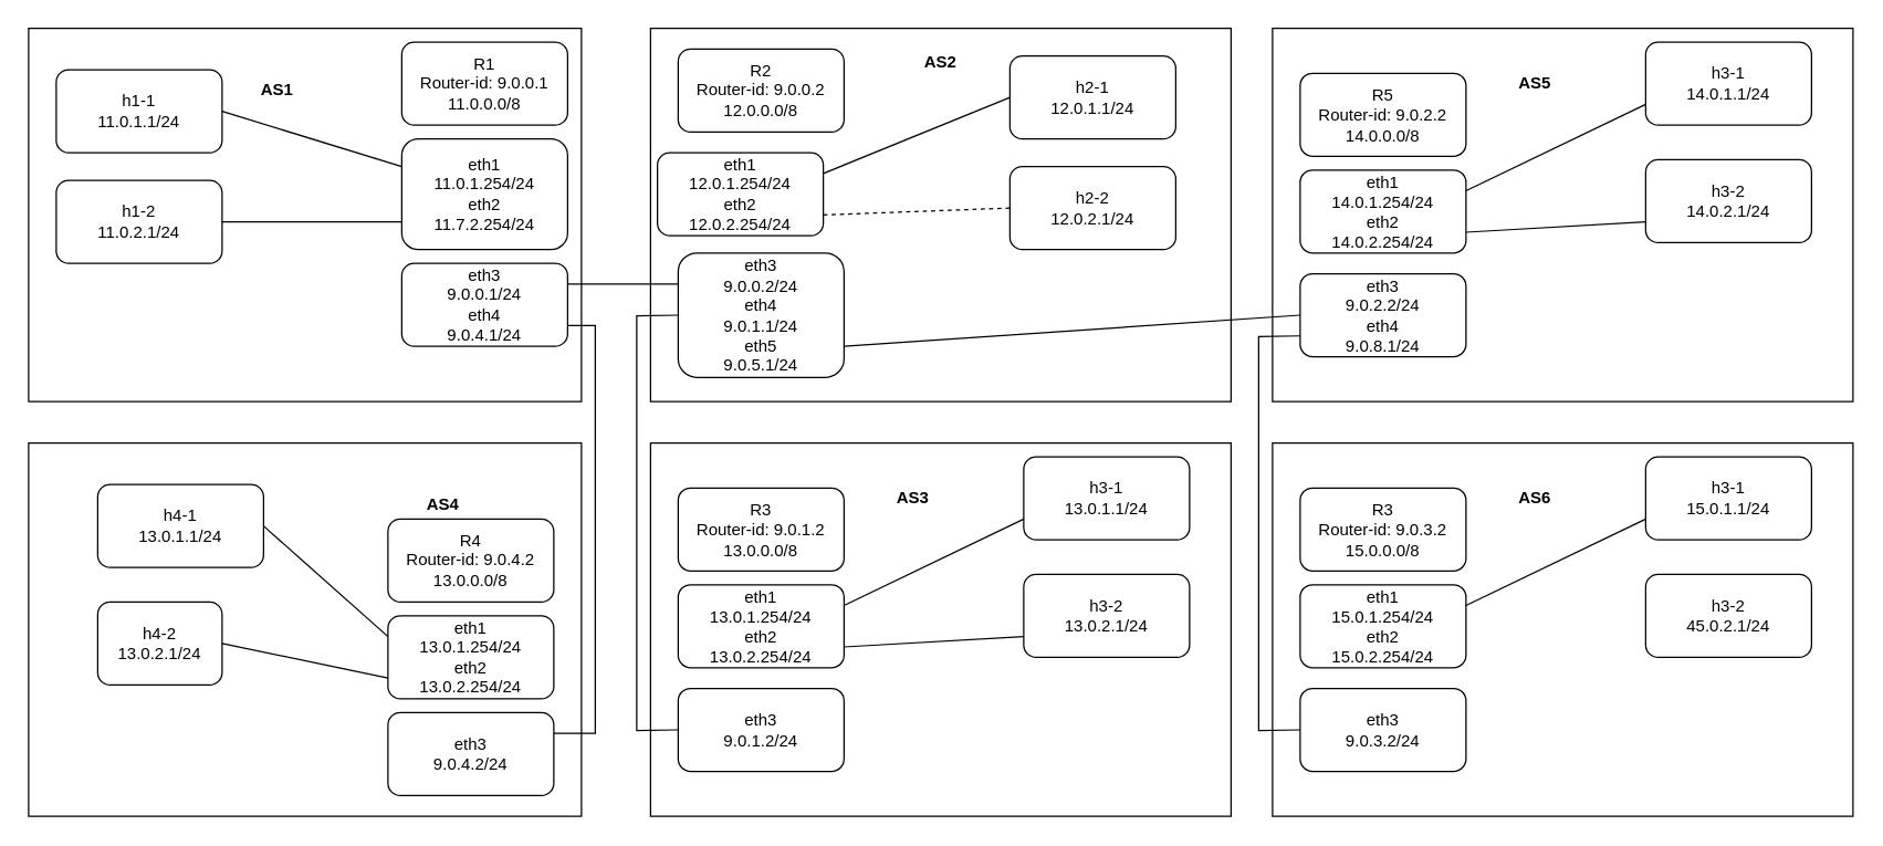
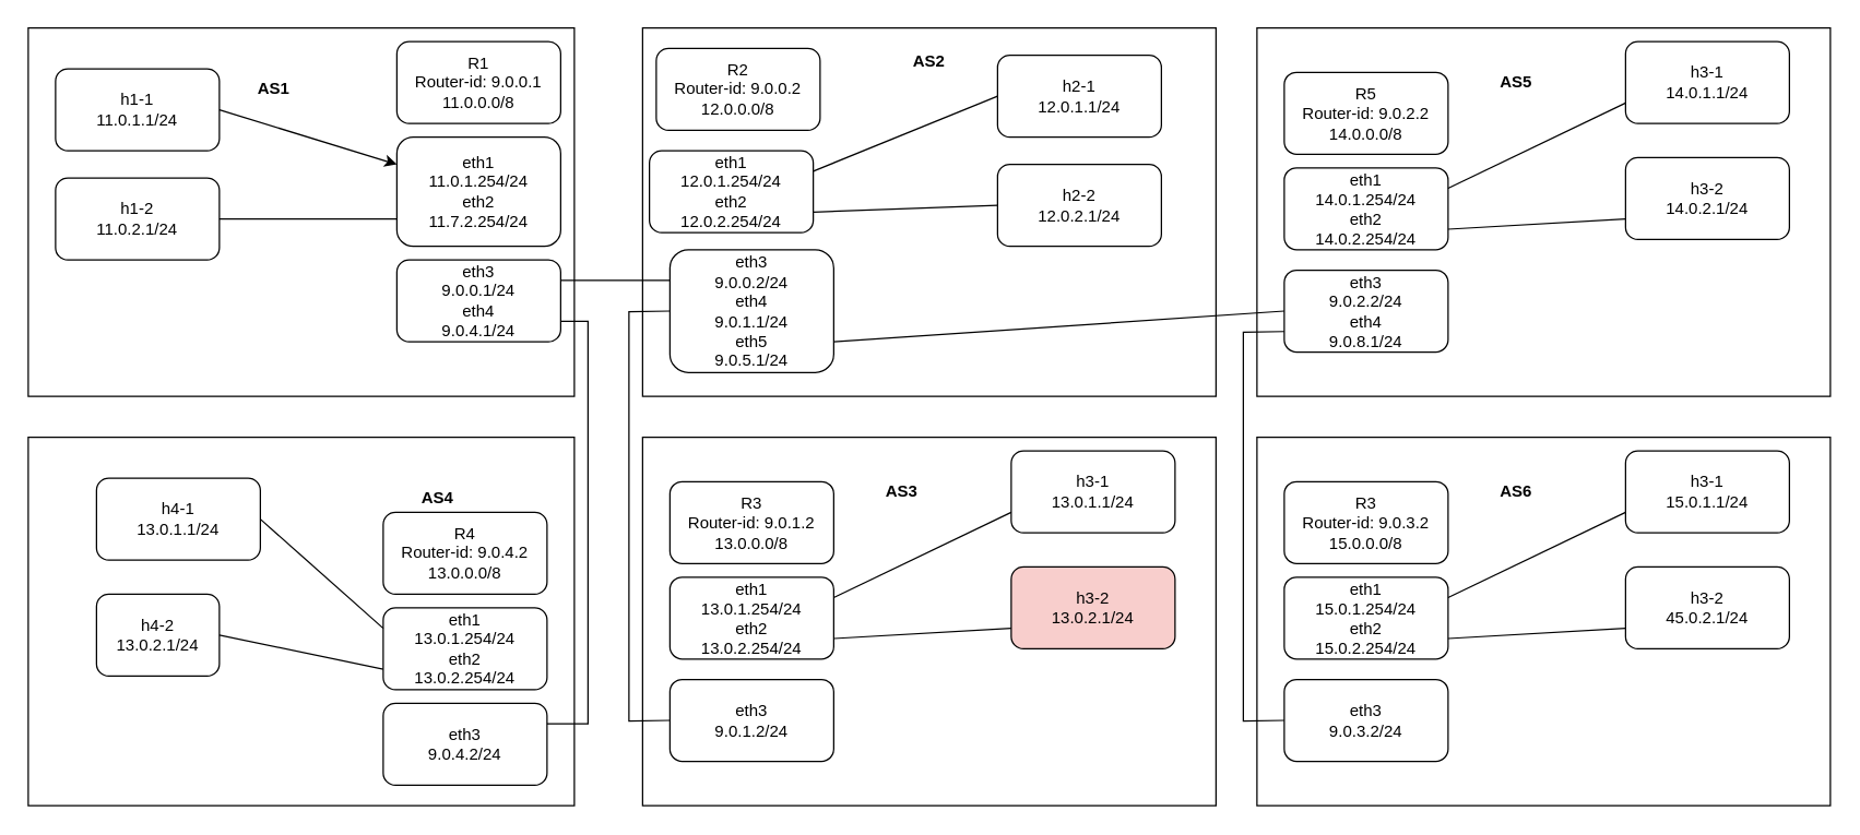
  <mxCell id="0" />
  <mxCell id="1" parent="0" />
  <mxCell id="2" value="" style="rounded=0;whiteSpace=wrap;html=1;" vertex="1" parent="1"><mxGeometry x="20" y="20" width="400" height="270" as="geometry" /></mxCell>
  <mxCell id="3" value="R1&lt;br&gt;Router-id: 9.0.0.1&lt;br&gt;11.0.0.0/8" style="rounded=1;whiteSpace=wrap;html=1;" vertex="1" parent="1"><mxGeometry x="290" y="30" width="120" height="60" as="geometry" /></mxCell>
  <mxCell id="4" value="eth1&lt;br&gt;11.0.1.254/24&lt;br&gt;eth2&lt;br&gt;11.7.2.254/24" style="rounded=1;whiteSpace=wrap;html=1;" vertex="1" parent="1"><mxGeometry x="290" y="100" width="120" height="80" as="geometry" /></mxCell>
  <mxCell id="5" value="eth3&lt;br&gt;9.0.0.1/24&lt;br&gt;eth4&lt;br&gt;9.0.4.1/24" style="rounded=1;whiteSpace=wrap;html=1;" vertex="1" parent="1"><mxGeometry x="290" y="190" width="120" height="60" as="geometry" /></mxCell>
  <mxCell id="6" value="&lt;b&gt;AS1&lt;/b&gt;" style="text;html=1;strokeColor=none;fillColor=none;align=center;verticalAlign=middle;whiteSpace=wrap;rounded=0;" vertex="1" parent="1"><mxGeometry x="170" y="50" width="60" height="30" as="geometry" /></mxCell>
  <mxCell id="7" value="" style="rounded=0;whiteSpace=wrap;html=1;" vertex="1" parent="1"><mxGeometry x="470" y="20" width="420" height="270" as="geometry" /></mxCell>
  <mxCell id="8" value="&lt;b&gt;AS2&lt;/b&gt;" style="text;html=1;strokeColor=none;fillColor=none;align=center;verticalAlign=middle;whiteSpace=wrap;rounded=0;" vertex="1" parent="1"><mxGeometry x="650" y="30" width="60" height="30" as="geometry" /></mxCell>
- <mxCell id="9" value="R2&lt;br&gt;Router-id: 9.0.0.2&lt;br&gt;12.0.0.0/8" style="rounded=1;whiteSpace=wrap;html=1;" vertex="1" parent="1"><mxGeometry x="490" y="35" width="120" height="60" as="geometry" /></mxCell>
+ <mxCell id="9" value="R2&lt;br&gt;Router-id: 9.0.0.2&lt;br&gt;12.0.0.0/8" style="rounded=1;whiteSpace=wrap;html=1;" vertex="1" parent="1"><mxGeometry x="480" y="35" width="120" height="60" as="geometry" /></mxCell>
  <mxCell id="10" value="eth1&lt;br&gt;12.0.1.254/24&lt;br&gt;eth2&lt;br&gt;12.0.2.254/24" style="rounded=1;whiteSpace=wrap;html=1;" vertex="1" parent="1"><mxGeometry x="475" y="110" width="120" height="60" as="geometry" /></mxCell>
  <mxCell id="11" value="eth3&lt;br&gt;9.0.0.2/24&lt;br&gt;eth4&lt;br&gt;9.0.1.1/24&lt;br&gt;eth5&lt;br&gt;9.0.5.1/24" style="rounded=1;whiteSpace=wrap;html=1;" vertex="1" parent="1"><mxGeometry x="490" y="182.5" width="120" height="90" as="geometry" /></mxCell>
  <mxCell id="12" value="" style="rounded=0;whiteSpace=wrap;html=1;" vertex="1" parent="1"><mxGeometry x="470" y="320" width="420" height="270" as="geometry" /></mxCell>
  <mxCell id="13" value="&lt;b&gt;AS3&lt;/b&gt;" style="text;html=1;strokeColor=none;fillColor=none;align=center;verticalAlign=middle;whiteSpace=wrap;rounded=0;" vertex="1" parent="1"><mxGeometry x="630" y="345" width="60" height="30" as="geometry" /></mxCell>
  <mxCell id="14" value="R3&lt;br&gt;Router-id: 9.0.1.2&lt;br&gt;13.0.0.0/8" style="rounded=1;whiteSpace=wrap;html=1;" vertex="1" parent="1"><mxGeometry x="490" y="352.5" width="120" height="60" as="geometry" /></mxCell>
  <mxCell id="15" value="eth1&lt;br&gt;13.0.1.254/24&lt;br&gt;eth2&lt;br&gt;13.0.2.254/24" style="rounded=1;whiteSpace=wrap;html=1;" vertex="1" parent="1"><mxGeometry x="490" y="422.5" width="120" height="60" as="geometry" /></mxCell>
  <mxCell id="16" value="" style="rounded=0;whiteSpace=wrap;html=1;" vertex="1" parent="1"><mxGeometry x="20" y="320" width="400" height="270" as="geometry" /></mxCell>
  <mxCell id="17" value="&lt;b&gt;AS4&lt;/b&gt;" style="text;html=1;strokeColor=none;fillColor=none;align=center;verticalAlign=middle;whiteSpace=wrap;rounded=0;" vertex="1" parent="1"><mxGeometry x="290" y="350" width="60" height="30" as="geometry" /></mxCell>
  <mxCell id="18" value="R4&lt;br&gt;Router-id: 9.0.4.2&lt;br&gt;13.0.0.0/8" style="rounded=1;whiteSpace=wrap;html=1;" vertex="1" parent="1"><mxGeometry x="280" y="375" width="120" height="60" as="geometry" /></mxCell>
  <mxCell id="19" value="eth1&lt;br&gt;13.0.1.254/24&lt;br&gt;eth2&lt;br&gt;13.0.2.254/24" style="rounded=1;whiteSpace=wrap;html=1;" vertex="1" parent="1"><mxGeometry x="280" y="445" width="120" height="60" as="geometry" /></mxCell>
  <mxCell id="20" value="eth3&lt;br&gt;9.0.4.2/24" style="rounded=1;whiteSpace=wrap;html=1;" vertex="1" parent="1"><mxGeometry x="280" y="515" width="120" height="60" as="geometry" /></mxCell>
  <mxCell id="21" value="h1-1&lt;br&gt;11.0.1.1/24" style="rounded=1;whiteSpace=wrap;html=1;" vertex="1" parent="1"><mxGeometry x="40" y="50" width="120" height="60" as="geometry" /></mxCell>
- <mxCell id="22" value="" style="endArrow=none;html=1;rounded=0;entryX=0;entryY=0.25;entryDx=0;entryDy=0;exitX=1;exitY=0.5;exitDx=0;exitDy=0;" edge="1" parent="1" source="21" target="4"><mxGeometry width="50" height="50" relative="1" as="geometry"><mxPoint x="-180" y="180" as="sourcePoint" /><mxPoint x="-130" y="130" as="targetPoint" /></mxGeometry></mxCell>
+ <mxCell id="22" value="" style="endArrow=classic;html=1;rounded=0;entryX=0;entryY=0.25;entryDx=0;entryDy=0;exitX=1;exitY=0.5;exitDx=0;exitDy=0;" edge="1" parent="1" source="21" target="4"><mxGeometry width="50" height="50" relative="1" as="geometry"><mxPoint x="-180" y="180" as="sourcePoint" /><mxPoint x="-130" y="130" as="targetPoint" /></mxGeometry></mxCell>
  <mxCell id="23" value="h1-2&lt;br&gt;11.0.2.1/24" style="rounded=1;whiteSpace=wrap;html=1;" vertex="1" parent="1"><mxGeometry x="40" y="130" width="120" height="60" as="geometry" /></mxCell>
  <mxCell id="24" value="" style="endArrow=none;html=1;rounded=0;entryX=0;entryY=0.75;entryDx=0;entryDy=0;exitX=1;exitY=0.5;exitDx=0;exitDy=0;" edge="1" parent="1" source="23" target="4"><mxGeometry width="50" height="50" relative="1" as="geometry"><mxPoint x="170" y="90" as="sourcePoint" /><mxPoint x="300" y="150" as="targetPoint" /></mxGeometry></mxCell>
  <mxCell id="25" value="h2-1&lt;br&gt;12.0.1.1/24" style="rounded=1;whiteSpace=wrap;html=1;" vertex="1" parent="1"><mxGeometry x="730" y="40" width="120" height="60" as="geometry" /></mxCell>
  <mxCell id="26" value="h2-2&lt;br&gt;12.0.2.1/24" style="rounded=1;whiteSpace=wrap;html=1;" vertex="1" parent="1"><mxGeometry x="730" y="120" width="120" height="60" as="geometry" /></mxCell>
  <mxCell id="27" value="" style="endArrow=none;html=1;rounded=0;entryX=0;entryY=0.5;entryDx=0;entryDy=0;exitX=1;exitY=0.25;exitDx=0;exitDy=0;" edge="1" parent="1" source="10" target="25"><mxGeometry width="50" height="50" relative="1" as="geometry"><mxPoint x="620" y="70" as="sourcePoint" /><mxPoint x="750" y="110" as="targetPoint" /></mxGeometry></mxCell>
- <mxCell id="28" value="" style="endArrow=none;html=1;rounded=0;entryX=0;entryY=0.5;entryDx=0;entryDy=0;exitX=1;exitY=0.75;exitDx=0;exitDy=0;dashed=1;" edge="1" parent="1" source="10" target="26"><mxGeometry width="50" height="50" relative="1" as="geometry"><mxPoint x="620" y="135" as="sourcePoint" /><mxPoint x="740" y="80" as="targetPoint" /></mxGeometry></mxCell>
+ <mxCell id="28" value="" style="endArrow=none;html=1;rounded=0;entryX=0;entryY=0.5;entryDx=0;entryDy=0;exitX=1;exitY=0.75;exitDx=0;exitDy=0;" edge="1" parent="1" source="10" target="26"><mxGeometry width="50" height="50" relative="1" as="geometry"><mxPoint x="620" y="135" as="sourcePoint" /><mxPoint x="740" y="80" as="targetPoint" /></mxGeometry></mxCell>
  <mxCell id="29" value="" style="endArrow=none;html=1;rounded=0;entryX=0;entryY=0.25;entryDx=0;entryDy=0;exitX=1;exitY=0.25;exitDx=0;exitDy=0;" edge="1" parent="1" source="5" target="11"><mxGeometry width="50" height="50" relative="1" as="geometry"><mxPoint x="620" y="165" as="sourcePoint" /><mxPoint x="740" y="160" as="targetPoint" /></mxGeometry></mxCell>
  <mxCell id="30" value="h3-1&lt;br&gt;13.0.1.1/24&lt;span style=&quot;color: rgba(0 , 0 , 0 , 0) ; font-family: monospace ; font-size: 0px&quot;&gt;%3CmxGraphModel%3E%3Croot%3E%3CmxCell%20id%3D%220%22%2F%3E%3CmxCell%20id%3D%221%22%20parent%3D%220%22%2F%3E%3CmxCell%20id%3D%222%22%20value%3D%22R3%26lt%3Bbr%26gt%3BRouter-id%3A%209.0.1.2%26lt%3Bbr%26gt%3B13.0.0.0%2F8%22%20style%3D%22rounded%3D1%3BwhiteSpace%3Dwrap%3Bhtml%3D1%3B%22%20vertex%3D%221%22%20parent%3D%221%22%3E%3CmxGeometry%20x%3D%22320%22%20y%3D%22415%22%20width%3D%22120%22%20height%3D%2260%22%20as%3D%22geometry%22%2F%3E%3C%2FmxCell%3E%3C%2Froot%3E%3C%2FmxGraphModel%3E&lt;/span&gt;" style="rounded=1;whiteSpace=wrap;html=1;" vertex="1" parent="1"><mxGeometry x="740" y="330" width="120" height="60" as="geometry" /></mxCell>
- <mxCell id="31" value="h3-2&lt;br&gt;13.0.2.1/24" style="rounded=1;whiteSpace=wrap;html=1;" vertex="1" parent="1"><mxGeometry x="740" y="415" width="120" height="60" as="geometry" /></mxCell>
+ <mxCell id="31" value="h3-2&lt;br&gt;13.0.2.1/24" style="rounded=1;whiteSpace=wrap;html=1;fillColor=#f8cecc;" vertex="1" parent="1"><mxGeometry x="740" y="415" width="120" height="60" as="geometry" /></mxCell>
  <mxCell id="32" value="" style="endArrow=none;html=1;rounded=0;entryX=1;entryY=0.25;entryDx=0;entryDy=0;exitX=0;exitY=0.75;exitDx=0;exitDy=0;" edge="1" parent="1" source="30" target="15"><mxGeometry width="50" height="50" relative="1" as="geometry"><mxPoint x="620" y="180" as="sourcePoint" /><mxPoint x="750" y="180" as="targetPoint" /></mxGeometry></mxCell>
  <mxCell id="33" value="" style="endArrow=none;html=1;rounded=0;entryX=1;entryY=0.75;entryDx=0;entryDy=0;exitX=0;exitY=0.75;exitDx=0;exitDy=0;" edge="1" parent="1" source="31" target="15"><mxGeometry width="50" height="50" relative="1" as="geometry"><mxPoint x="620" y="440" as="sourcePoint" /><mxPoint x="740" y="440" as="targetPoint" /></mxGeometry></mxCell>
  <mxCell id="34" value="eth3&lt;br&gt;9.0.1.2/24" style="rounded=1;whiteSpace=wrap;html=1;" vertex="1" parent="1"><mxGeometry x="490" y="497.5" width="120" height="60" as="geometry" /></mxCell>
  <mxCell id="35" value="" style="endArrow=none;html=1;rounded=0;entryX=1;entryY=0.25;entryDx=0;entryDy=0;exitX=1;exitY=0.75;exitDx=0;exitDy=0;" edge="1" parent="1" source="5" target="20"><mxGeometry width="50" height="50" relative="1" as="geometry"><mxPoint x="170" y="170" as="sourcePoint" /><mxPoint x="300" y="170" as="targetPoint" /><Array as="points"><mxPoint x="430" y="235" /><mxPoint x="430" y="530" /></Array></mxGeometry></mxCell>
  <mxCell id="36" value="" style="endArrow=none;html=1;rounded=0;exitX=0;exitY=0.5;exitDx=0;exitDy=0;entryX=0;entryY=0.5;entryDx=0;entryDy=0;" edge="1" parent="1" source="11" target="34"><mxGeometry width="50" height="50" relative="1" as="geometry"><mxPoint x="360" y="260" as="sourcePoint" /><mxPoint x="440" y="500" as="targetPoint" /><Array as="points"><mxPoint x="460" y="228" /><mxPoint x="460" y="528" /></Array></mxGeometry></mxCell>
  <mxCell id="37" value="h4-1&lt;br&gt;13.0.1.1/24&lt;span style=&quot;color: rgba(0 , 0 , 0 , 0) ; font-family: monospace ; font-size: 0px&quot;&gt;%3CmxGraphModel%3E%3Croot%3E%3CmxCell%20id%3D%220%22%2F%3E%3CmxCell%20id%3D%221%22%20parent%3D%220%22%2F%3E%3CmxCell%20id%3D%222%22%20value%3D%22R3%26lt%3Bbr%26gt%3BRouter-id%3A%209.0.1.2%26lt%3Bbr%26gt%3B13.0.0.0%2F8%22%20style%3D%22rounded%3D1%3BwhiteSpace%3Dwrap%3Bhtml%3D1%3B%22%20vertex%3D%221%22%20parent%3D%221%22%3E%3CmxGeometry%20x%3D%22320%22%20y%3D%22415%22%20width%3D%22120%22%20height%3D%2260%22%20as%3D%22geometry%22%2F%3E%3C%2FmxCell%3E%3C%2Froot%3E%3C%2FmxGraphModel%3E&lt;/span&gt;" style="rounded=1;whiteSpace=wrap;html=1;" vertex="1" parent="1"><mxGeometry x="70" y="350" width="120" height="60" as="geometry" /></mxCell>
  <mxCell id="38" value="h4-2&lt;br&gt;13.0.2.1/24" style="rounded=1;whiteSpace=wrap;html=1;" vertex="1" parent="1"><mxGeometry x="70" y="435" width="90" height="60" as="geometry" /></mxCell>
  <mxCell id="39" value="" style="endArrow=none;html=1;rounded=0;entryX=0;entryY=0.25;entryDx=0;entryDy=0;exitX=1;exitY=0.5;exitDx=0;exitDy=0;" edge="1" parent="1" source="37" target="19"><mxGeometry width="50" height="50" relative="1" as="geometry"><mxPoint x="170" y="170" as="sourcePoint" /><mxPoint x="300" y="170" as="targetPoint" /></mxGeometry></mxCell>
  <mxCell id="40" value="" style="endArrow=none;html=1;rounded=0;entryX=0;entryY=0.75;entryDx=0;entryDy=0;exitX=1;exitY=0.5;exitDx=0;exitDy=0;" edge="1" parent="1" source="38" target="19"><mxGeometry width="50" height="50" relative="1" as="geometry"><mxPoint x="200" y="390" as="sourcePoint" /><mxPoint x="290" y="470" as="targetPoint" /></mxGeometry></mxCell>
  <mxCell id="41" value="" style="rounded=0;whiteSpace=wrap;html=1;" vertex="1" parent="1"><mxGeometry x="920" y="320" width="420" height="270" as="geometry" /></mxCell>
  <mxCell id="42" value="&lt;b&gt;AS6&lt;/b&gt;" style="text;html=1;strokeColor=none;fillColor=none;align=center;verticalAlign=middle;whiteSpace=wrap;rounded=0;" vertex="1" parent="1"><mxGeometry x="1080" y="345" width="60" height="30" as="geometry" /></mxCell>
  <mxCell id="43" value="R3&lt;br&gt;Router-id: 9.0.3.2&lt;br&gt;15.0.0.0/8" style="rounded=1;whiteSpace=wrap;html=1;" vertex="1" parent="1"><mxGeometry x="940" y="352.5" width="120" height="60" as="geometry" /></mxCell>
  <mxCell id="44" value="eth1&lt;br&gt;15.0.1.254/24&lt;br&gt;eth2&lt;br&gt;15.0.2.254/24" style="rounded=1;whiteSpace=wrap;html=1;" vertex="1" parent="1"><mxGeometry x="940" y="422.5" width="120" height="60" as="geometry" /></mxCell>
  <mxCell id="45" value="h3-1&lt;br&gt;15.0.1.1/24&lt;span style=&quot;color: rgba(0 , 0 , 0 , 0) ; font-family: monospace ; font-size: 0px&quot;&gt;%3CmxGraphModel%3E%3Croot%3E%3CmxCell%20id%3D%220%22%2F%3E%3CmxCell%20id%3D%221%22%20parent%3D%220%22%2F%3E%3CmxCell%20id%3D%222%22%20value%3D%22R3%26lt%3Bbr%26gt%3BRouter-id%3A%209.0.1.2%26lt%3Bbr%26gt%3B13.0.0.0%2F8%22%20style%3D%22rounded%3D1%3BwhiteSpace%3Dwrap%3Bhtml%3D1%3B%22%20vertex%3D%221%22%20parent%3D%221%22%3E%3CmxGeometry%20x%3D%22320%22%20y%3D%22415%22%20width%3D%22120%22%20height%3D%2260%22%20as%3D%22geometry%22%2F%3E%3C%2FmxCell%3E%3C%2Froot%3E%3C%2FmxGraphModel%3E&lt;/span&gt;" style="rounded=1;whiteSpace=wrap;html=1;" vertex="1" parent="1"><mxGeometry x="1190" y="330" width="120" height="60" as="geometry" /></mxCell>
  <mxCell id="46" value="h3-2&lt;br&gt;45.0.2.1/24" style="rounded=1;whiteSpace=wrap;html=1;" vertex="1" parent="1"><mxGeometry x="1190" y="415" width="120" height="60" as="geometry" /></mxCell>
  <mxCell id="47" value="" style="endArrow=none;html=1;rounded=0;entryX=1;entryY=0.25;entryDx=0;entryDy=0;exitX=0;exitY=0.75;exitDx=0;exitDy=0;" edge="1" parent="1" source="45" target="44"><mxGeometry width="50" height="50" relative="1" as="geometry"><mxPoint x="1070" y="180" as="sourcePoint" /><mxPoint x="1200" y="180" as="targetPoint" /></mxGeometry></mxCell>
+ <mxCell id="48" value="" style="endArrow=none;html=1;rounded=0;entryX=1;entryY=0.75;entryDx=0;entryDy=0;exitX=0;exitY=0.75;exitDx=0;exitDy=0;" edge="1" parent="1" source="46" target="44"><mxGeometry width="50" height="50" relative="1" as="geometry"><mxPoint x="1070" y="440" as="sourcePoint" /><mxPoint x="1190" y="440" as="targetPoint" /></mxGeometry></mxCell>
  <mxCell id="49" value="eth3&lt;br&gt;9.0.3.2/24" style="rounded=1;whiteSpace=wrap;html=1;" vertex="1" parent="1"><mxGeometry x="940" y="497.5" width="120" height="60" as="geometry" /></mxCell>
  <mxCell id="50" value="" style="rounded=0;whiteSpace=wrap;html=1;" vertex="1" parent="1"><mxGeometry x="920" y="20" width="420" height="270" as="geometry" /></mxCell>
  <mxCell id="51" value="&lt;b&gt;AS5&lt;/b&gt;" style="text;html=1;strokeColor=none;fillColor=none;align=center;verticalAlign=middle;whiteSpace=wrap;rounded=0;" vertex="1" parent="1"><mxGeometry x="1080" y="45" width="60" height="30" as="geometry" /></mxCell>
  <mxCell id="52" value="R5&lt;br&gt;Router-id: 9.0.2.2&lt;br&gt;14.0.0.0/8" style="rounded=1;whiteSpace=wrap;html=1;" vertex="1" parent="1"><mxGeometry x="940" y="52.5" width="120" height="60" as="geometry" /></mxCell>
  <mxCell id="53" value="eth1&lt;br&gt;14.0.1.254/24&lt;br&gt;eth2&lt;br&gt;14.0.2.254/24" style="rounded=1;whiteSpace=wrap;html=1;" vertex="1" parent="1"><mxGeometry x="940" y="122.5" width="120" height="60" as="geometry" /></mxCell>
  <mxCell id="54" value="h3-1&lt;br&gt;14.0.1.1/24&lt;span style=&quot;color: rgba(0 , 0 , 0 , 0) ; font-family: monospace ; font-size: 0px&quot;&gt;%3CmxGraphModel%3E%3Croot%3E%3CmxCell%20id%3D%220%22%2F%3E%3CmxCell%20id%3D%221%22%20parent%3D%220%22%2F%3E%3CmxCell%20id%3D%222%22%20value%3D%22R3%26lt%3Bbr%26gt%3BRouter-id%3A%209.0.1.2%26lt%3Bbr%26gt%3B13.0.0.0%2F8%22%20style%3D%22rounded%3D1%3BwhiteSpace%3Dwrap%3Bhtml%3D1%3B%22%20vertex%3D%221%22%20parent%3D%221%22%3E%3CmxGeometry%20x%3D%22320%22%20y%3D%22415%22%20width%3D%22120%22%20height%3D%2260%22%20as%3D%22geometry%22%2F%3E%3C%2FmxCell%3E%3C%2Froot%3E%3C%2FmxGraphModel%3E&lt;/span&gt;" style="rounded=1;whiteSpace=wrap;html=1;" vertex="1" parent="1"><mxGeometry x="1190" y="30" width="120" height="60" as="geometry" /></mxCell>
  <mxCell id="55" value="h3-2&lt;br&gt;14.0.2.1/24" style="rounded=1;whiteSpace=wrap;html=1;" vertex="1" parent="1"><mxGeometry x="1190" y="115" width="120" height="60" as="geometry" /></mxCell>
  <mxCell id="56" value="" style="endArrow=none;html=1;rounded=0;entryX=1;entryY=0.25;entryDx=0;entryDy=0;exitX=0;exitY=0.75;exitDx=0;exitDy=0;" edge="1" parent="1" source="54" target="53"><mxGeometry width="50" height="50" relative="1" as="geometry"><mxPoint x="1070" y="-120" as="sourcePoint" /><mxPoint x="1200" y="-120" as="targetPoint" /></mxGeometry></mxCell>
  <mxCell id="57" value="" style="endArrow=none;html=1;rounded=0;entryX=1;entryY=0.75;entryDx=0;entryDy=0;exitX=0;exitY=0.75;exitDx=0;exitDy=0;" edge="1" parent="1" source="55" target="53"><mxGeometry width="50" height="50" relative="1" as="geometry"><mxPoint x="1070" y="140" as="sourcePoint" /><mxPoint x="1190" y="140" as="targetPoint" /></mxGeometry></mxCell>
  <mxCell id="58" value="eth3&lt;br&gt;9.0.2.2/24&lt;br&gt;eth4&lt;br&gt;9.0.8.1/24" style="rounded=1;whiteSpace=wrap;html=1;" vertex="1" parent="1"><mxGeometry x="940" y="197.5" width="120" height="60" as="geometry" /></mxCell>
  <mxCell id="59" value="" style="endArrow=none;html=1;rounded=0;entryX=0;entryY=0.5;entryDx=0;entryDy=0;exitX=0;exitY=0.75;exitDx=0;exitDy=0;" edge="1" parent="1" source="58" target="49"><mxGeometry width="50" height="50" relative="1" as="geometry"><mxPoint x="1200" y="470" as="sourcePoint" /><mxPoint x="1070" y="477.5" as="targetPoint" /><Array as="points"><mxPoint x="910" y="243" /><mxPoint x="910" y="528" /></Array></mxGeometry></mxCell>
  <mxCell id="60" value="" style="endArrow=none;html=1;rounded=0;entryX=1;entryY=0.75;entryDx=0;entryDy=0;exitX=0;exitY=0.5;exitDx=0;exitDy=0;" edge="1" parent="1" source="58" target="11"><mxGeometry width="50" height="50" relative="1" as="geometry"><mxPoint x="1200" y="85" as="sourcePoint" /><mxPoint x="1070" y="147.5" as="targetPoint" /></mxGeometry></mxCell>
